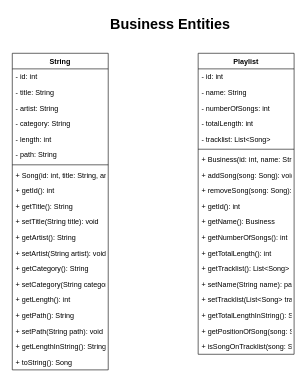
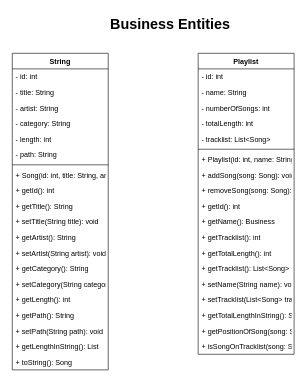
  <mxCell id="0" />
  <mxCell id="1" parent="0" />
  <mxCell id="2" value="Playlist" style="swimlane;fontStyle=1;align=center;verticalAlign=top;childLayout=stackLayout;horizontal=1;startSize=26;horizontalStack=0;resizeParent=1;resizeParentMax=0;resizeLast=0;collapsible=1;marginBottom=0;" parent="1" vertex="1"><mxGeometry x="330" y="88" width="160" height="502" as="geometry" /></mxCell>
  <mxCell id="3" value="- id: int" style="text;strokeColor=none;fillColor=none;align=left;verticalAlign=top;spacingLeft=4;spacingRight=4;overflow=hidden;rotatable=0;points=[[0,0.5],[1,0.5]];portConstraint=eastwest;" parent="2" vertex="1"><mxGeometry y="26" width="160" height="26" as="geometry" /></mxCell>
  <mxCell id="4" value="- name: String" style="text;strokeColor=none;fillColor=none;align=left;verticalAlign=top;spacingLeft=4;spacingRight=4;overflow=hidden;rotatable=0;points=[[0,0.5],[1,0.5]];portConstraint=eastwest;" parent="2" vertex="1"><mxGeometry y="52" width="160" height="26" as="geometry" /></mxCell>
  <mxCell id="5" value="- numberOfSongs: int" style="text;strokeColor=none;fillColor=none;align=left;verticalAlign=top;spacingLeft=4;spacingRight=4;overflow=hidden;rotatable=0;points=[[0,0.5],[1,0.5]];portConstraint=eastwest;" parent="2" vertex="1"><mxGeometry y="78" width="160" height="26" as="geometry" /></mxCell>
  <mxCell id="6" value="- totalLength: int" style="text;strokeColor=none;fillColor=none;align=left;verticalAlign=top;spacingLeft=4;spacingRight=4;overflow=hidden;rotatable=0;points=[[0,0.5],[1,0.5]];portConstraint=eastwest;" parent="2" vertex="1"><mxGeometry y="104" width="160" height="26" as="geometry" /></mxCell>
  <mxCell id="7" value="- tracklist: List&lt;Song&gt;" style="text;strokeColor=none;fillColor=none;align=left;verticalAlign=top;spacingLeft=4;spacingRight=4;overflow=hidden;rotatable=0;points=[[0,0.5],[1,0.5]];portConstraint=eastwest;" parent="2" vertex="1"><mxGeometry y="130" width="160" height="26" as="geometry" /></mxCell>
  <mxCell id="8" value="" style="line;strokeWidth=1;fillColor=none;align=left;verticalAlign=middle;spacingTop=-1;spacingLeft=3;spacingRight=3;rotatable=0;labelPosition=right;points=[];portConstraint=eastwest;" parent="2" vertex="1"><mxGeometry y="156" width="160" height="8" as="geometry" /></mxCell>
- <mxCell id="9" value="+ Business(id: int, name: String)" style="text;strokeColor=none;fillColor=none;align=left;verticalAlign=top;spacingLeft=4;spacingRight=4;overflow=hidden;rotatable=0;points=[[0,0.5],[1,0.5]];portConstraint=eastwest;" parent="2" vertex="1"><mxGeometry y="164" width="160" height="26" as="geometry" /></mxCell>
+ <mxCell id="9" value="+ Playlist(id: int, name: String)" style="text;strokeColor=none;fillColor=none;align=left;verticalAlign=top;spacingLeft=4;spacingRight=4;overflow=hidden;rotatable=0;points=[[0,0.5],[1,0.5]];portConstraint=eastwest;" parent="2" vertex="1"><mxGeometry y="164" width="160" height="26" as="geometry" /></mxCell>
  <mxCell id="10" value="+ addSong(song: Song): void" style="text;strokeColor=none;fillColor=none;align=left;verticalAlign=top;spacingLeft=4;spacingRight=4;overflow=hidden;rotatable=0;points=[[0,0.5],[1,0.5]];portConstraint=eastwest;" parent="2" vertex="1"><mxGeometry y="190" width="160" height="26" as="geometry" /></mxCell>
  <mxCell id="11" value="+ removeSong(song: Song): void" style="text;strokeColor=none;fillColor=none;align=left;verticalAlign=top;spacingLeft=4;spacingRight=4;overflow=hidden;rotatable=0;points=[[0,0.5],[1,0.5]];portConstraint=eastwest;" parent="2" vertex="1"><mxGeometry y="216" width="160" height="26" as="geometry" /></mxCell>
  <mxCell id="12" value="+ getId(): int" style="text;strokeColor=none;fillColor=none;align=left;verticalAlign=top;spacingLeft=4;spacingRight=4;overflow=hidden;rotatable=0;points=[[0,0.5],[1,0.5]];portConstraint=eastwest;" parent="2" vertex="1"><mxGeometry y="242" width="160" height="26" as="geometry" /></mxCell>
  <mxCell id="13" value="+ getName(): Business" style="text;strokeColor=none;fillColor=none;align=left;verticalAlign=top;spacingLeft=4;spacingRight=4;overflow=hidden;rotatable=0;points=[[0,0.5],[1,0.5]];portConstraint=eastwest;" parent="2" vertex="1"><mxGeometry y="268" width="160" height="26" as="geometry" /></mxCell>
- <mxCell id="14" value="+ getNumberOfSongs(): int" style="text;strokeColor=none;fillColor=none;align=left;verticalAlign=top;spacingLeft=4;spacingRight=4;overflow=hidden;rotatable=0;points=[[0,0.5],[1,0.5]];portConstraint=eastwest;" parent="2" vertex="1"><mxGeometry y="294" width="160" height="26" as="geometry" /></mxCell>
+ <mxCell id="14" value="+ getTracklist(): int" style="text;strokeColor=none;fillColor=none;align=left;verticalAlign=top;spacingLeft=4;spacingRight=4;overflow=hidden;rotatable=0;points=[[0,0.5],[1,0.5]];portConstraint=eastwest;" parent="2" vertex="1"><mxGeometry y="294" width="160" height="26" as="geometry" /></mxCell>
  <mxCell id="15" value="+ getTotalLength(): int" style="text;strokeColor=none;fillColor=none;align=left;verticalAlign=top;spacingLeft=4;spacingRight=4;overflow=hidden;rotatable=0;points=[[0,0.5],[1,0.5]];portConstraint=eastwest;" parent="2" vertex="1"><mxGeometry y="320" width="160" height="26" as="geometry" /></mxCell>
  <mxCell id="16" value="+ getTracklist(): List&lt;Song&gt;" style="text;strokeColor=none;fillColor=none;align=left;verticalAlign=top;spacingLeft=4;spacingRight=4;overflow=hidden;rotatable=0;points=[[0,0.5],[1,0.5]];portConstraint=eastwest;" parent="2" vertex="1"><mxGeometry y="346" width="160" height="26" as="geometry" /></mxCell>
- <mxCell id="17" value="+ setName(String name): path" style="text;strokeColor=none;fillColor=none;align=left;verticalAlign=top;spacingLeft=4;spacingRight=4;overflow=hidden;rotatable=0;points=[[0,0.5],[1,0.5]];portConstraint=eastwest;" parent="2" vertex="1"><mxGeometry y="372" width="160" height="26" as="geometry" /></mxCell>
+ <mxCell id="17" value="+ setName(String name): void" style="text;strokeColor=none;fillColor=none;align=left;verticalAlign=top;spacingLeft=4;spacingRight=4;overflow=hidden;rotatable=0;points=[[0,0.5],[1,0.5]];portConstraint=eastwest;" parent="2" vertex="1"><mxGeometry y="372" width="160" height="26" as="geometry" /></mxCell>
  <mxCell id="18" value="+ setTracklist(List&lt;Song&gt; tracklist): void" style="text;strokeColor=none;fillColor=none;align=left;verticalAlign=top;spacingLeft=4;spacingRight=4;overflow=hidden;rotatable=0;points=[[0,0.5],[1,0.5]];portConstraint=eastwest;" parent="2" vertex="1"><mxGeometry y="398" width="160" height="26" as="geometry" /></mxCell>
  <mxCell id="19" value="+ getTotalLengthInString(): String" style="text;strokeColor=none;fillColor=none;align=left;verticalAlign=top;spacingLeft=4;spacingRight=4;overflow=hidden;rotatable=0;points=[[0,0.5],[1,0.5]];portConstraint=eastwest;" parent="2" vertex="1"><mxGeometry y="424" width="160" height="26" as="geometry" /></mxCell>
  <mxCell id="20" value="+ getPositionOfSong(song: Song): int" style="text;strokeColor=none;fillColor=none;align=left;verticalAlign=top;spacingLeft=4;spacingRight=4;overflow=hidden;rotatable=0;points=[[0,0.5],[1,0.5]];portConstraint=eastwest;" parent="2" vertex="1"><mxGeometry y="450" width="160" height="26" as="geometry" /></mxCell>
  <mxCell id="21" value="+ isSongOnTracklist(song: Song): boolean" style="text;strokeColor=none;fillColor=none;align=left;verticalAlign=top;spacingLeft=4;spacingRight=4;overflow=hidden;rotatable=0;points=[[0,0.5],[1,0.5]];portConstraint=eastwest;" parent="2" vertex="1"><mxGeometry y="476" width="160" height="26" as="geometry" /></mxCell>
  <mxCell id="22" value="String" style="swimlane;fontStyle=1;align=center;verticalAlign=top;childLayout=stackLayout;horizontal=1;startSize=26;horizontalStack=0;resizeParent=1;resizeParentMax=0;resizeLast=0;collapsible=1;marginBottom=0;" parent="1" vertex="1"><mxGeometry x="20" y="88" width="160" height="528" as="geometry" /></mxCell>
  <mxCell id="23" value="- id: int" style="text;strokeColor=none;fillColor=none;align=left;verticalAlign=top;spacingLeft=4;spacingRight=4;overflow=hidden;rotatable=0;points=[[0,0.5],[1,0.5]];portConstraint=eastwest;" parent="22" vertex="1"><mxGeometry y="26" width="160" height="26" as="geometry" /></mxCell>
  <mxCell id="24" value="- title: String" style="text;strokeColor=none;fillColor=none;align=left;verticalAlign=top;spacingLeft=4;spacingRight=4;overflow=hidden;rotatable=0;points=[[0,0.5],[1,0.5]];portConstraint=eastwest;" parent="22" vertex="1"><mxGeometry y="52" width="160" height="26" as="geometry" /></mxCell>
  <mxCell id="25" value="- artist: String" style="text;strokeColor=none;fillColor=none;align=left;verticalAlign=top;spacingLeft=4;spacingRight=4;overflow=hidden;rotatable=0;points=[[0,0.5],[1,0.5]];portConstraint=eastwest;" parent="22" vertex="1"><mxGeometry y="78" width="160" height="26" as="geometry" /></mxCell>
  <mxCell id="26" value="- category: String" style="text;strokeColor=none;fillColor=none;align=left;verticalAlign=top;spacingLeft=4;spacingRight=4;overflow=hidden;rotatable=0;points=[[0,0.5],[1,0.5]];portConstraint=eastwest;" parent="22" vertex="1"><mxGeometry y="104" width="160" height="26" as="geometry" /></mxCell>
  <mxCell id="27" value="- length: int" style="text;strokeColor=none;fillColor=none;align=left;verticalAlign=top;spacingLeft=4;spacingRight=4;overflow=hidden;rotatable=0;points=[[0,0.5],[1,0.5]];portConstraint=eastwest;" parent="22" vertex="1"><mxGeometry y="130" width="160" height="26" as="geometry" /></mxCell>
  <mxCell id="28" value="- path: String" style="text;strokeColor=none;fillColor=none;align=left;verticalAlign=top;spacingLeft=4;spacingRight=4;overflow=hidden;rotatable=0;points=[[0,0.5],[1,0.5]];portConstraint=eastwest;" parent="22" vertex="1"><mxGeometry y="156" width="160" height="26" as="geometry" /></mxCell>
  <mxCell id="29" value="" style="line;strokeWidth=1;fillColor=none;align=left;verticalAlign=middle;spacingTop=-1;spacingLeft=3;spacingRight=3;rotatable=0;labelPosition=right;points=[];portConstraint=eastwest;" parent="22" vertex="1"><mxGeometry y="182" width="160" height="8" as="geometry" /></mxCell>
  <mxCell id="30" value="+ Song(id: int, title: String, artist: String, length: int, path: String)" style="text;strokeColor=none;fillColor=none;align=left;verticalAlign=top;spacingLeft=4;spacingRight=4;overflow=hidden;rotatable=0;points=[[0,0.5],[1,0.5]];portConstraint=eastwest;" parent="22" vertex="1"><mxGeometry y="190" width="160" height="26" as="geometry" /></mxCell>
  <mxCell id="31" value="+ getId(): int" style="text;strokeColor=none;fillColor=none;align=left;verticalAlign=top;spacingLeft=4;spacingRight=4;overflow=hidden;rotatable=0;points=[[0,0.5],[1,0.5]];portConstraint=eastwest;" parent="22" vertex="1"><mxGeometry y="216" width="160" height="26" as="geometry" /></mxCell>
  <mxCell id="32" value="+ getTitle(): String" style="text;strokeColor=none;fillColor=none;align=left;verticalAlign=top;spacingLeft=4;spacingRight=4;overflow=hidden;rotatable=0;points=[[0,0.5],[1,0.5]];portConstraint=eastwest;" parent="22" vertex="1"><mxGeometry y="242" width="160" height="26" as="geometry" /></mxCell>
  <mxCell id="33" value="+ setTitle(String title): void" style="text;strokeColor=none;fillColor=none;align=left;verticalAlign=top;spacingLeft=4;spacingRight=4;overflow=hidden;rotatable=0;points=[[0,0.5],[1,0.5]];portConstraint=eastwest;" parent="22" vertex="1"><mxGeometry y="268" width="160" height="26" as="geometry" /></mxCell>
  <mxCell id="34" value="+ getArtist(): String" style="text;strokeColor=none;fillColor=none;align=left;verticalAlign=top;spacingLeft=4;spacingRight=4;overflow=hidden;rotatable=0;points=[[0,0.5],[1,0.5]];portConstraint=eastwest;" parent="22" vertex="1"><mxGeometry y="294" width="160" height="26" as="geometry" /></mxCell>
  <mxCell id="35" value="+ setArtist(String artist): void" style="text;strokeColor=none;fillColor=none;align=left;verticalAlign=top;spacingLeft=4;spacingRight=4;overflow=hidden;rotatable=0;points=[[0,0.5],[1,0.5]];portConstraint=eastwest;" parent="22" vertex="1"><mxGeometry y="320" width="160" height="26" as="geometry" /></mxCell>
  <mxCell id="36" value="+ getCategory(): String" style="text;strokeColor=none;fillColor=none;align=left;verticalAlign=top;spacingLeft=4;spacingRight=4;overflow=hidden;rotatable=0;points=[[0,0.5],[1,0.5]];portConstraint=eastwest;" parent="22" vertex="1"><mxGeometry y="346" width="160" height="26" as="geometry" /></mxCell>
  <mxCell id="37" value="+ setCategory(String category): void" style="text;strokeColor=none;fillColor=none;align=left;verticalAlign=top;spacingLeft=4;spacingRight=4;overflow=hidden;rotatable=0;points=[[0,0.5],[1,0.5]];portConstraint=eastwest;" parent="22" vertex="1"><mxGeometry y="372" width="160" height="26" as="geometry" /></mxCell>
  <mxCell id="38" value="+ getLength(): int" style="text;strokeColor=none;fillColor=none;align=left;verticalAlign=top;spacingLeft=4;spacingRight=4;overflow=hidden;rotatable=0;points=[[0,0.5],[1,0.5]];portConstraint=eastwest;" parent="22" vertex="1"><mxGeometry y="398" width="160" height="26" as="geometry" /></mxCell>
  <mxCell id="39" value="+ getPath(): String" style="text;strokeColor=none;fillColor=none;align=left;verticalAlign=top;spacingLeft=4;spacingRight=4;overflow=hidden;rotatable=0;points=[[0,0.5],[1,0.5]];portConstraint=eastwest;" parent="22" vertex="1"><mxGeometry y="424" width="160" height="26" as="geometry" /></mxCell>
  <mxCell id="40" value="+ setPath(String path): void" style="text;strokeColor=none;fillColor=none;align=left;verticalAlign=top;spacingLeft=4;spacingRight=4;overflow=hidden;rotatable=0;points=[[0,0.5],[1,0.5]];portConstraint=eastwest;" parent="22" vertex="1"><mxGeometry y="450" width="160" height="26" as="geometry" /></mxCell>
- <mxCell id="41" value="+ getLengthInString(): String" style="text;strokeColor=none;fillColor=none;align=left;verticalAlign=top;spacingLeft=4;spacingRight=4;overflow=hidden;rotatable=0;points=[[0,0.5],[1,0.5]];portConstraint=eastwest;" parent="22" vertex="1"><mxGeometry y="476" width="160" height="26" as="geometry" /></mxCell>
+ <mxCell id="41" value="+ getLengthInString(): List" style="text;strokeColor=none;fillColor=none;align=left;verticalAlign=top;spacingLeft=4;spacingRight=4;overflow=hidden;rotatable=0;points=[[0,0.5],[1,0.5]];portConstraint=eastwest;" parent="22" vertex="1"><mxGeometry y="476" width="160" height="26" as="geometry" /></mxCell>
  <mxCell id="42" value="+ toString(): Song" style="text;strokeColor=none;fillColor=none;align=left;verticalAlign=top;spacingLeft=4;spacingRight=4;overflow=hidden;rotatable=0;points=[[0,0.5],[1,0.5]];portConstraint=eastwest;" parent="22" vertex="1"><mxGeometry y="502" width="160" height="26" as="geometry" /></mxCell>
  <mxCell id="43" value="Business Entities" style="text;strokeColor=none;fillColor=none;html=1;fontSize=24;fontStyle=1;verticalAlign=middle;align=center;" parent="1" vertex="1"><mxGeometry x="233" y="20" width="100" height="40" as="geometry" /></mxCell>
